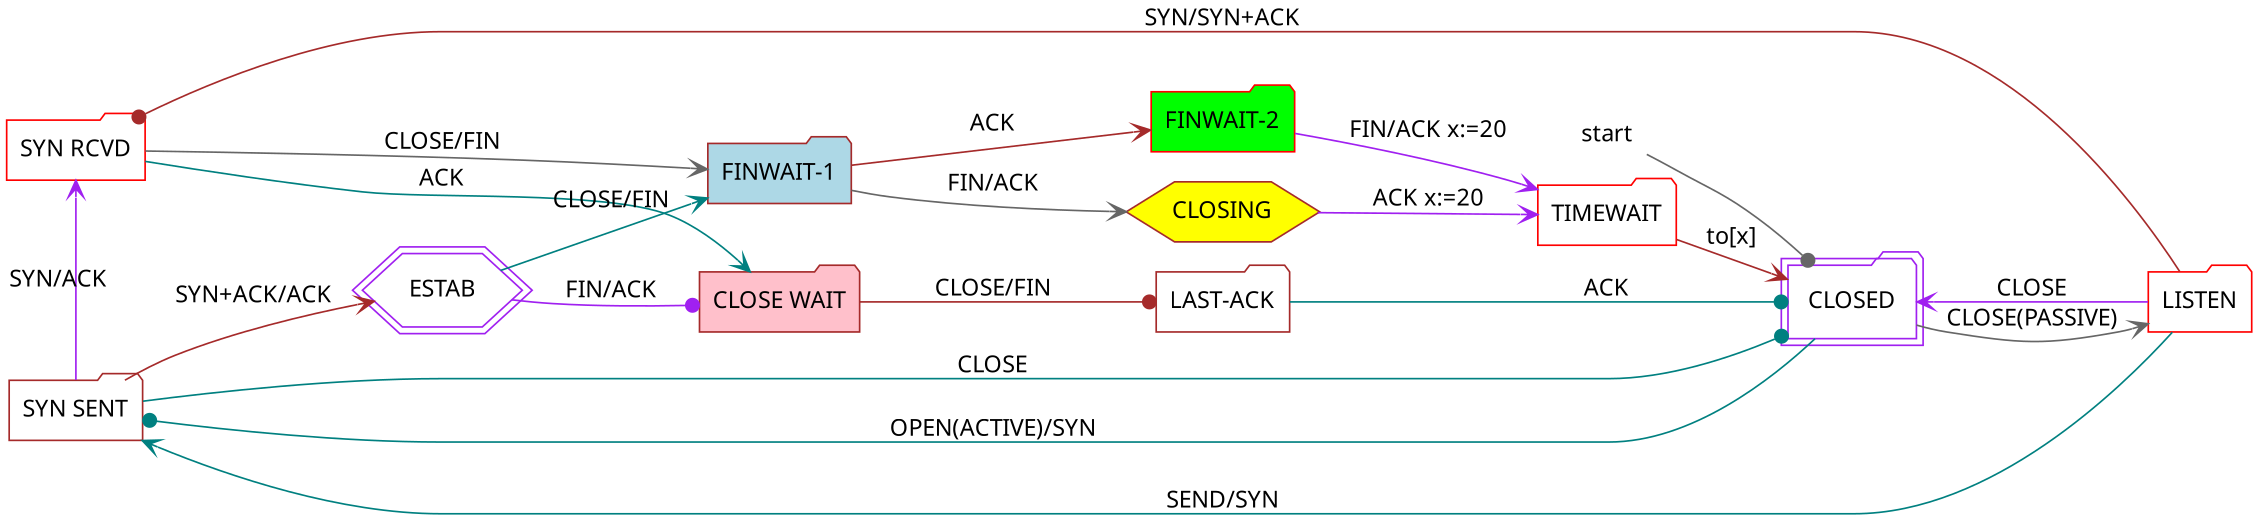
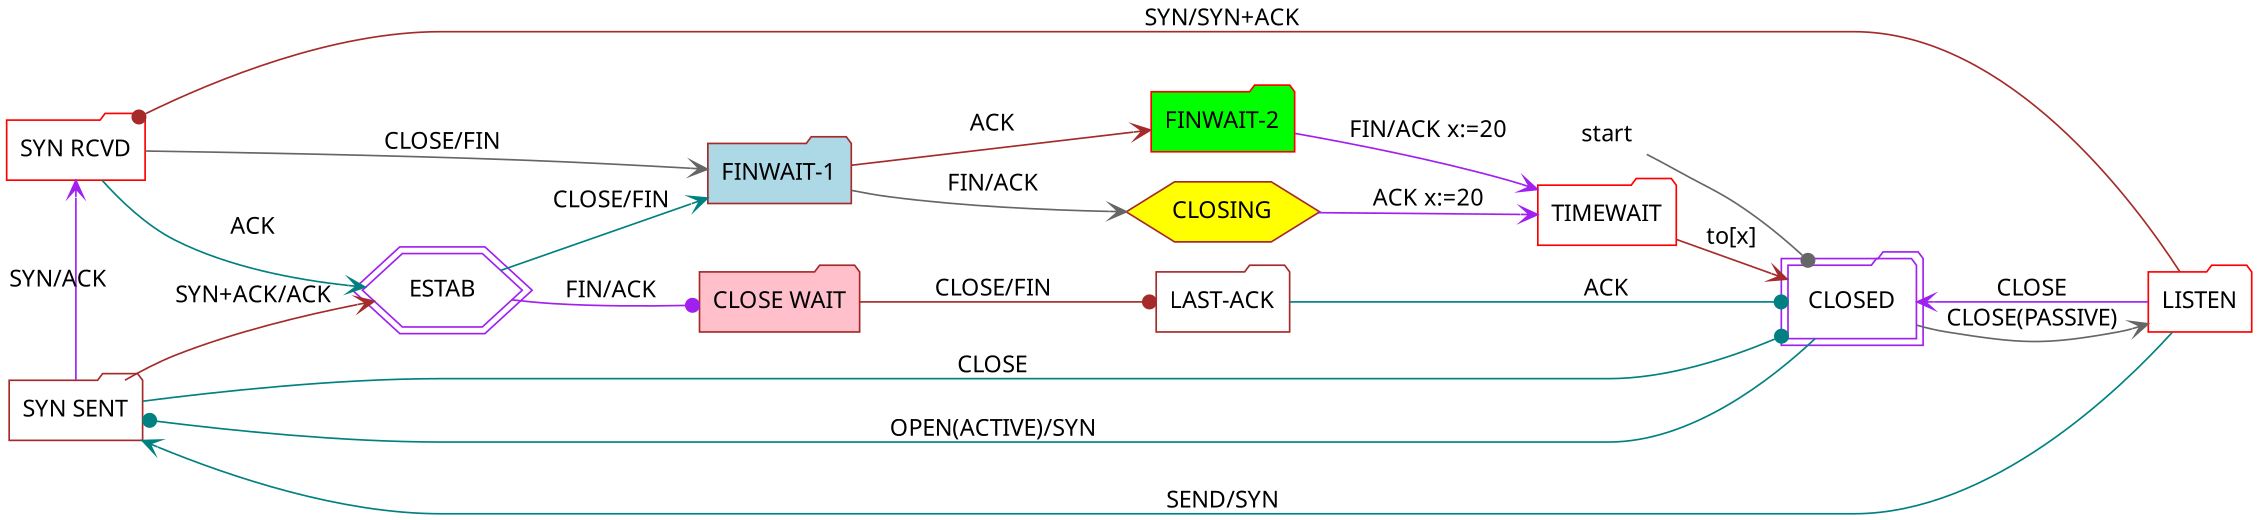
  digraph {
    fontname="Noto Sans"
    rankdir=LR
    node [color=red fontname="Noto Sans" shape=folder]
    edge [arrowhead=vee color=teal fontname="Noto Sans"]
    n1 [label="SYN RCVD"]
    n2 [color=brown label="SYN SENT"]
    n3 [fillcolor=green label="FINWAIT-2" style=filled]
    n4 [color=brown fillcolor=yellow label=CLOSING shape=hexagon style=filled]
    n5 [color=brown label="LAST-ACK"]
    n6 [color=purple label=ESTAB peripheries=2 shape=hexagon]
    n7 [color=brown fillcolor=lightblue label="FINWAIT-1" style=filled]
    n8 [color=purple label=CLOSED peripheries=2]
    n9 [label=TIMEWAIT]
    n10 [label=LISTEN]
    n11 [color=brown fillcolor=pink label="CLOSE WAIT" style=filled]
    n12 [height=0 label=start shape=none width=0]
    subgraph sub_1 {
      rank=same
      n1
      n2
    }
    subgraph sub_2 {
      rank=same
      n3
      n4
      n5
    }
-   n1 -> n11 [label=ACK]
+   n1 -> n6 [label=ACK]
    n1 -> n7 [color=gray40 label="CLOSE/FIN"]
    n2 -> n1 [color=purple constraint=false label="SYN/ACK"]
    n2 -> n6 [color=brown label="SYN+ACK/ACK"]
    n2 -> n8 [arrowhead=dot label=CLOSE]
    n3 -> n9 [color=purple label="FIN/ACK x:=20"]
    n4 -> n9 [color=purple label="ACK x:=20"]
    n5 -> n8 [arrowhead=dot label=ACK]
    n6 -> n7 [label="CLOSE/FIN"]
    n6 -> n11 [arrowhead=dot color=purple label="FIN/ACK"]
    n7 -> n3 [color=brown label=ACK]
    n7 -> n4 [color=gray40 label="FIN/ACK"]
    n8 -> n2 [arrowhead=dot label="OPEN(ACTIVE)/SYN"]
    n8 -> n10 [color=gray40 label="CLOSE(PASSIVE)"]
    n9 -> n8 [color=brown label="to[x]"]
    n10 -> n1 [arrowhead=dot color=brown label="SYN/SYN+ACK"]
    n10 -> n2 [label="SEND/SYN"]
    n10 -> n8 [color=purple label=CLOSE]
    n11 -> n5 [arrowhead=dot color=brown label="CLOSE/FIN"]
    n12 -> n8 [arrowhead=dot color=gray40]
  }
